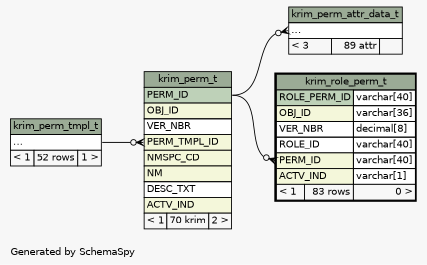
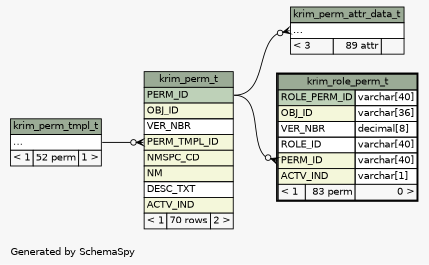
  digraph {
    bgcolor="#f7f7f7"
    fontname=Helvetica
    fontsize=11
    label="\nGenerated by SchemaSpy"
    labeljust=l
    nodesep=0.18
    rankdir=RL
    ranksep=0.46
    node [fontname=Helvetica fontsize=11 shape=plaintext]
    edge [arrowhead=none arrowsize=0.8 arrowtail=crowodot dir=back headport="PERM_ID:e"]
    n1 [label=<     <TABLE BORDER="0" CELLBORDER="1" CELLSPACING="0" BGCOLOR="#ffffff">       <TR><TD COLSPAN="3" BGCOLOR="#9bab96" ALIGN="CENTER">krim_perm_attr_data_t</TD></TR>       <TR><TD PORT="elipses" COLSPAN="3" ALIGN="LEFT">...</TD></TR>       <TR><TD ALIGN="LEFT" BGCOLOR="#f7f7f7">&lt; 3</TD><TD ALIGN="RIGHT" BGCOLOR="#f7f7f7">89 attr</TD><TD ALIGN="RIGHT" BGCOLOR="#f7f7f7">  </TD></TR>     </TABLE>>]
-   n2 [label=<     <TABLE BORDER="0" CELLBORDER="1" CELLSPACING="0" BGCOLOR="#ffffff">       <TR><TD COLSPAN="3" BGCOLOR="#9bab96" ALIGN="CENTER">krim_perm_t</TD></TR>       <TR><TD PORT="PERM_ID" COLSPAN="3" BGCOLOR="#bed1b8" ALIGN="LEFT">PERM_ID</TD></TR>       <TR><TD PORT="OBJ_ID" COLSPAN="3" BGCOLOR="#f4f7da" ALIGN="LEFT">OBJ_ID</TD></TR>       <TR><TD PORT="VER_NBR" COLSPAN="3" ALIGN="LEFT">VER_NBR</TD></TR>       <TR><TD PORT="PERM_TMPL_ID" COLSPAN="3" BGCOLOR="#f4f7da" ALIGN="LEFT">PERM_TMPL_ID</TD></TR>       <TR><TD PORT="NMSPC_CD" COLSPAN="3" BGCOLOR="#f4f7da" ALIGN="LEFT">NMSPC_CD</TD></TR>       <TR><TD PORT="NM" COLSPAN="3" BGCOLOR="#f4f7da" ALIGN="LEFT">NM</TD></TR>       <TR><TD PORT="DESC_TXT" COLSPAN="3" ALIGN="LEFT">DESC_TXT</TD></TR>       <TR><TD PORT="ACTV_IND" COLSPAN="3" BGCOLOR="#f4f7da" ALIGN="LEFT">ACTV_IND</TD></TR>       <TR><TD ALIGN="LEFT" BGCOLOR="#f7f7f7">&lt; 1</TD><TD ALIGN="RIGHT" BGCOLOR="#f7f7f7">70 krim</TD><TD ALIGN="RIGHT" BGCOLOR="#f7f7f7">2 &gt;</TD></TR>     </TABLE>>]
-   n3 [label=<     <TABLE BORDER="0" CELLBORDER="1" CELLSPACING="0" BGCOLOR="#ffffff">       <TR><TD COLSPAN="3" BGCOLOR="#9bab96" ALIGN="CENTER">krim_perm_tmpl_t</TD></TR>       <TR><TD PORT="elipses" COLSPAN="3" ALIGN="LEFT">...</TD></TR>       <TR><TD ALIGN="LEFT" BGCOLOR="#f7f7f7">&lt; 1</TD><TD ALIGN="RIGHT" BGCOLOR="#f7f7f7">52 rows</TD><TD ALIGN="RIGHT" BGCOLOR="#f7f7f7">1 &gt;</TD></TR>     </TABLE>>]
-   n4 [label=<     <TABLE BORDER="2" CELLBORDER="1" CELLSPACING="0" BGCOLOR="#ffffff">       <TR><TD COLSPAN="3" BGCOLOR="#9bab96" ALIGN="CENTER">krim_role_perm_t</TD></TR>       <TR><TD PORT="ROLE_PERM_ID" COLSPAN="2" BGCOLOR="#bed1b8" ALIGN="LEFT">ROLE_PERM_ID</TD><TD PORT="ROLE_PERM_ID.type" ALIGN="LEFT">varchar[40]</TD></TR>       <TR><TD PORT="OBJ_ID" COLSPAN="2" BGCOLOR="#f4f7da" ALIGN="LEFT">OBJ_ID</TD><TD PORT="OBJ_ID.type" ALIGN="LEFT">varchar[36]</TD></TR>       <TR><TD PORT="VER_NBR" COLSPAN="2" ALIGN="LEFT">VER_NBR</TD><TD PORT="VER_NBR.type" ALIGN="LEFT">decimal[8]</TD></TR>       <TR><TD PORT="ROLE_ID" COLSPAN="2" ALIGN="LEFT">ROLE_ID</TD><TD PORT="ROLE_ID.type" ALIGN="LEFT">varchar[40]</TD></TR>       <TR><TD PORT="PERM_ID" COLSPAN="2" BGCOLOR="#f4f7da" ALIGN="LEFT">PERM_ID</TD><TD PORT="PERM_ID.type" ALIGN="LEFT">varchar[40]</TD></TR>       <TR><TD PORT="ACTV_IND" COLSPAN="2" BGCOLOR="#f4f7da" ALIGN="LEFT">ACTV_IND</TD><TD PORT="ACTV_IND.type" ALIGN="LEFT">varchar[1]</TD></TR>       <TR><TD ALIGN="LEFT" BGCOLOR="#f7f7f7">&lt; 1</TD><TD ALIGN="RIGHT" BGCOLOR="#f7f7f7">83 rows</TD><TD ALIGN="RIGHT" BGCOLOR="#f7f7f7">0 &gt;</TD></TR>     </TABLE>>]
+   n2 [label=<     <TABLE BORDER="0" CELLBORDER="1" CELLSPACING="0" BGCOLOR="#ffffff">       <TR><TD COLSPAN="3" BGCOLOR="#9bab96" ALIGN="CENTER">krim_perm_t</TD></TR>       <TR><TD PORT="PERM_ID" COLSPAN="3" BGCOLOR="#bed1b8" ALIGN="LEFT">PERM_ID</TD></TR>       <TR><TD PORT="OBJ_ID" COLSPAN="3" BGCOLOR="#f4f7da" ALIGN="LEFT">OBJ_ID</TD></TR>       <TR><TD PORT="VER_NBR" COLSPAN="3" ALIGN="LEFT">VER_NBR</TD></TR>       <TR><TD PORT="PERM_TMPL_ID" COLSPAN="3" BGCOLOR="#f4f7da" ALIGN="LEFT">PERM_TMPL_ID</TD></TR>       <TR><TD PORT="NMSPC_CD" COLSPAN="3" BGCOLOR="#f4f7da" ALIGN="LEFT">NMSPC_CD</TD></TR>       <TR><TD PORT="NM" COLSPAN="3" BGCOLOR="#f4f7da" ALIGN="LEFT">NM</TD></TR>       <TR><TD PORT="DESC_TXT" COLSPAN="3" ALIGN="LEFT">DESC_TXT</TD></TR>       <TR><TD PORT="ACTV_IND" COLSPAN="3" BGCOLOR="#f4f7da" ALIGN="LEFT">ACTV_IND</TD></TR>       <TR><TD ALIGN="LEFT" BGCOLOR="#f7f7f7">&lt; 1</TD><TD ALIGN="RIGHT" BGCOLOR="#f7f7f7">70 rows</TD><TD ALIGN="RIGHT" BGCOLOR="#f7f7f7">2 &gt;</TD></TR>     </TABLE>>]
+   n3 [label=<     <TABLE BORDER="0" CELLBORDER="1" CELLSPACING="0" BGCOLOR="#ffffff">       <TR><TD COLSPAN="3" BGCOLOR="#9bab96" ALIGN="CENTER">krim_perm_tmpl_t</TD></TR>       <TR><TD PORT="elipses" COLSPAN="3" ALIGN="LEFT">...</TD></TR>       <TR><TD ALIGN="LEFT" BGCOLOR="#f7f7f7">&lt; 1</TD><TD ALIGN="RIGHT" BGCOLOR="#f7f7f7">52 perm</TD><TD ALIGN="RIGHT" BGCOLOR="#f7f7f7">1 &gt;</TD></TR>     </TABLE>>]
+   n4 [label=<     <TABLE BORDER="2" CELLBORDER="1" CELLSPACING="0" BGCOLOR="#ffffff">       <TR><TD COLSPAN="3" BGCOLOR="#9bab96" ALIGN="CENTER">krim_role_perm_t</TD></TR>       <TR><TD PORT="ROLE_PERM_ID" COLSPAN="2" BGCOLOR="#bed1b8" ALIGN="LEFT">ROLE_PERM_ID</TD><TD PORT="ROLE_PERM_ID.type" ALIGN="LEFT">varchar[40]</TD></TR>       <TR><TD PORT="OBJ_ID" COLSPAN="2" BGCOLOR="#f4f7da" ALIGN="LEFT">OBJ_ID</TD><TD PORT="OBJ_ID.type" ALIGN="LEFT">varchar[36]</TD></TR>       <TR><TD PORT="VER_NBR" COLSPAN="2" ALIGN="LEFT">VER_NBR</TD><TD PORT="VER_NBR.type" ALIGN="LEFT">decimal[8]</TD></TR>       <TR><TD PORT="ROLE_ID" COLSPAN="2" ALIGN="LEFT">ROLE_ID</TD><TD PORT="ROLE_ID.type" ALIGN="LEFT">varchar[40]</TD></TR>       <TR><TD PORT="PERM_ID" COLSPAN="2" BGCOLOR="#f4f7da" ALIGN="LEFT">PERM_ID</TD><TD PORT="PERM_ID.type" ALIGN="LEFT">varchar[40]</TD></TR>       <TR><TD PORT="ACTV_IND" COLSPAN="2" BGCOLOR="#f4f7da" ALIGN="LEFT">ACTV_IND</TD><TD PORT="ACTV_IND.type" ALIGN="LEFT">varchar[1]</TD></TR>       <TR><TD ALIGN="LEFT" BGCOLOR="#f7f7f7">&lt; 1</TD><TD ALIGN="RIGHT" BGCOLOR="#f7f7f7">83 perm</TD><TD ALIGN="RIGHT" BGCOLOR="#f7f7f7">0 &gt;</TD></TR>     </TABLE>>]
    n1 -> n2 [tailport="elipses:w"]
    n2 -> n3 [headport="elipses:e" tailport="PERM_TMPL_ID:w"]
    n4 -> n2 [tailport="PERM_ID:w"]
  }
